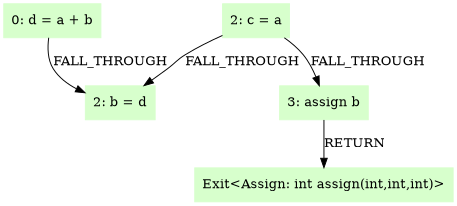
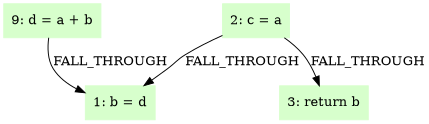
  digraph {
    node [color=".3 .2 1.0" shape=box style=filled]
-   n1 [label="0: d = a + b"]
-   n2 [label="2: b = d"]
+   n1 [label="9: d = a + b"]
+   n2 [label="1: b = d"]
    n3 [label="2: c = a"]
-   n4 [label="3: assign b"]
-   n5 [label="Exit<Assign: int assign(int,int,int)>"]
+   n4 [label="3: return b"]
    n1 -> n2 [label=FALL_THROUGH]
    n3 -> n2 [label=FALL_THROUGH]
    n3 -> n4 [label=FALL_THROUGH]
-   n4 -> n5 [label=RETURN]
  }
